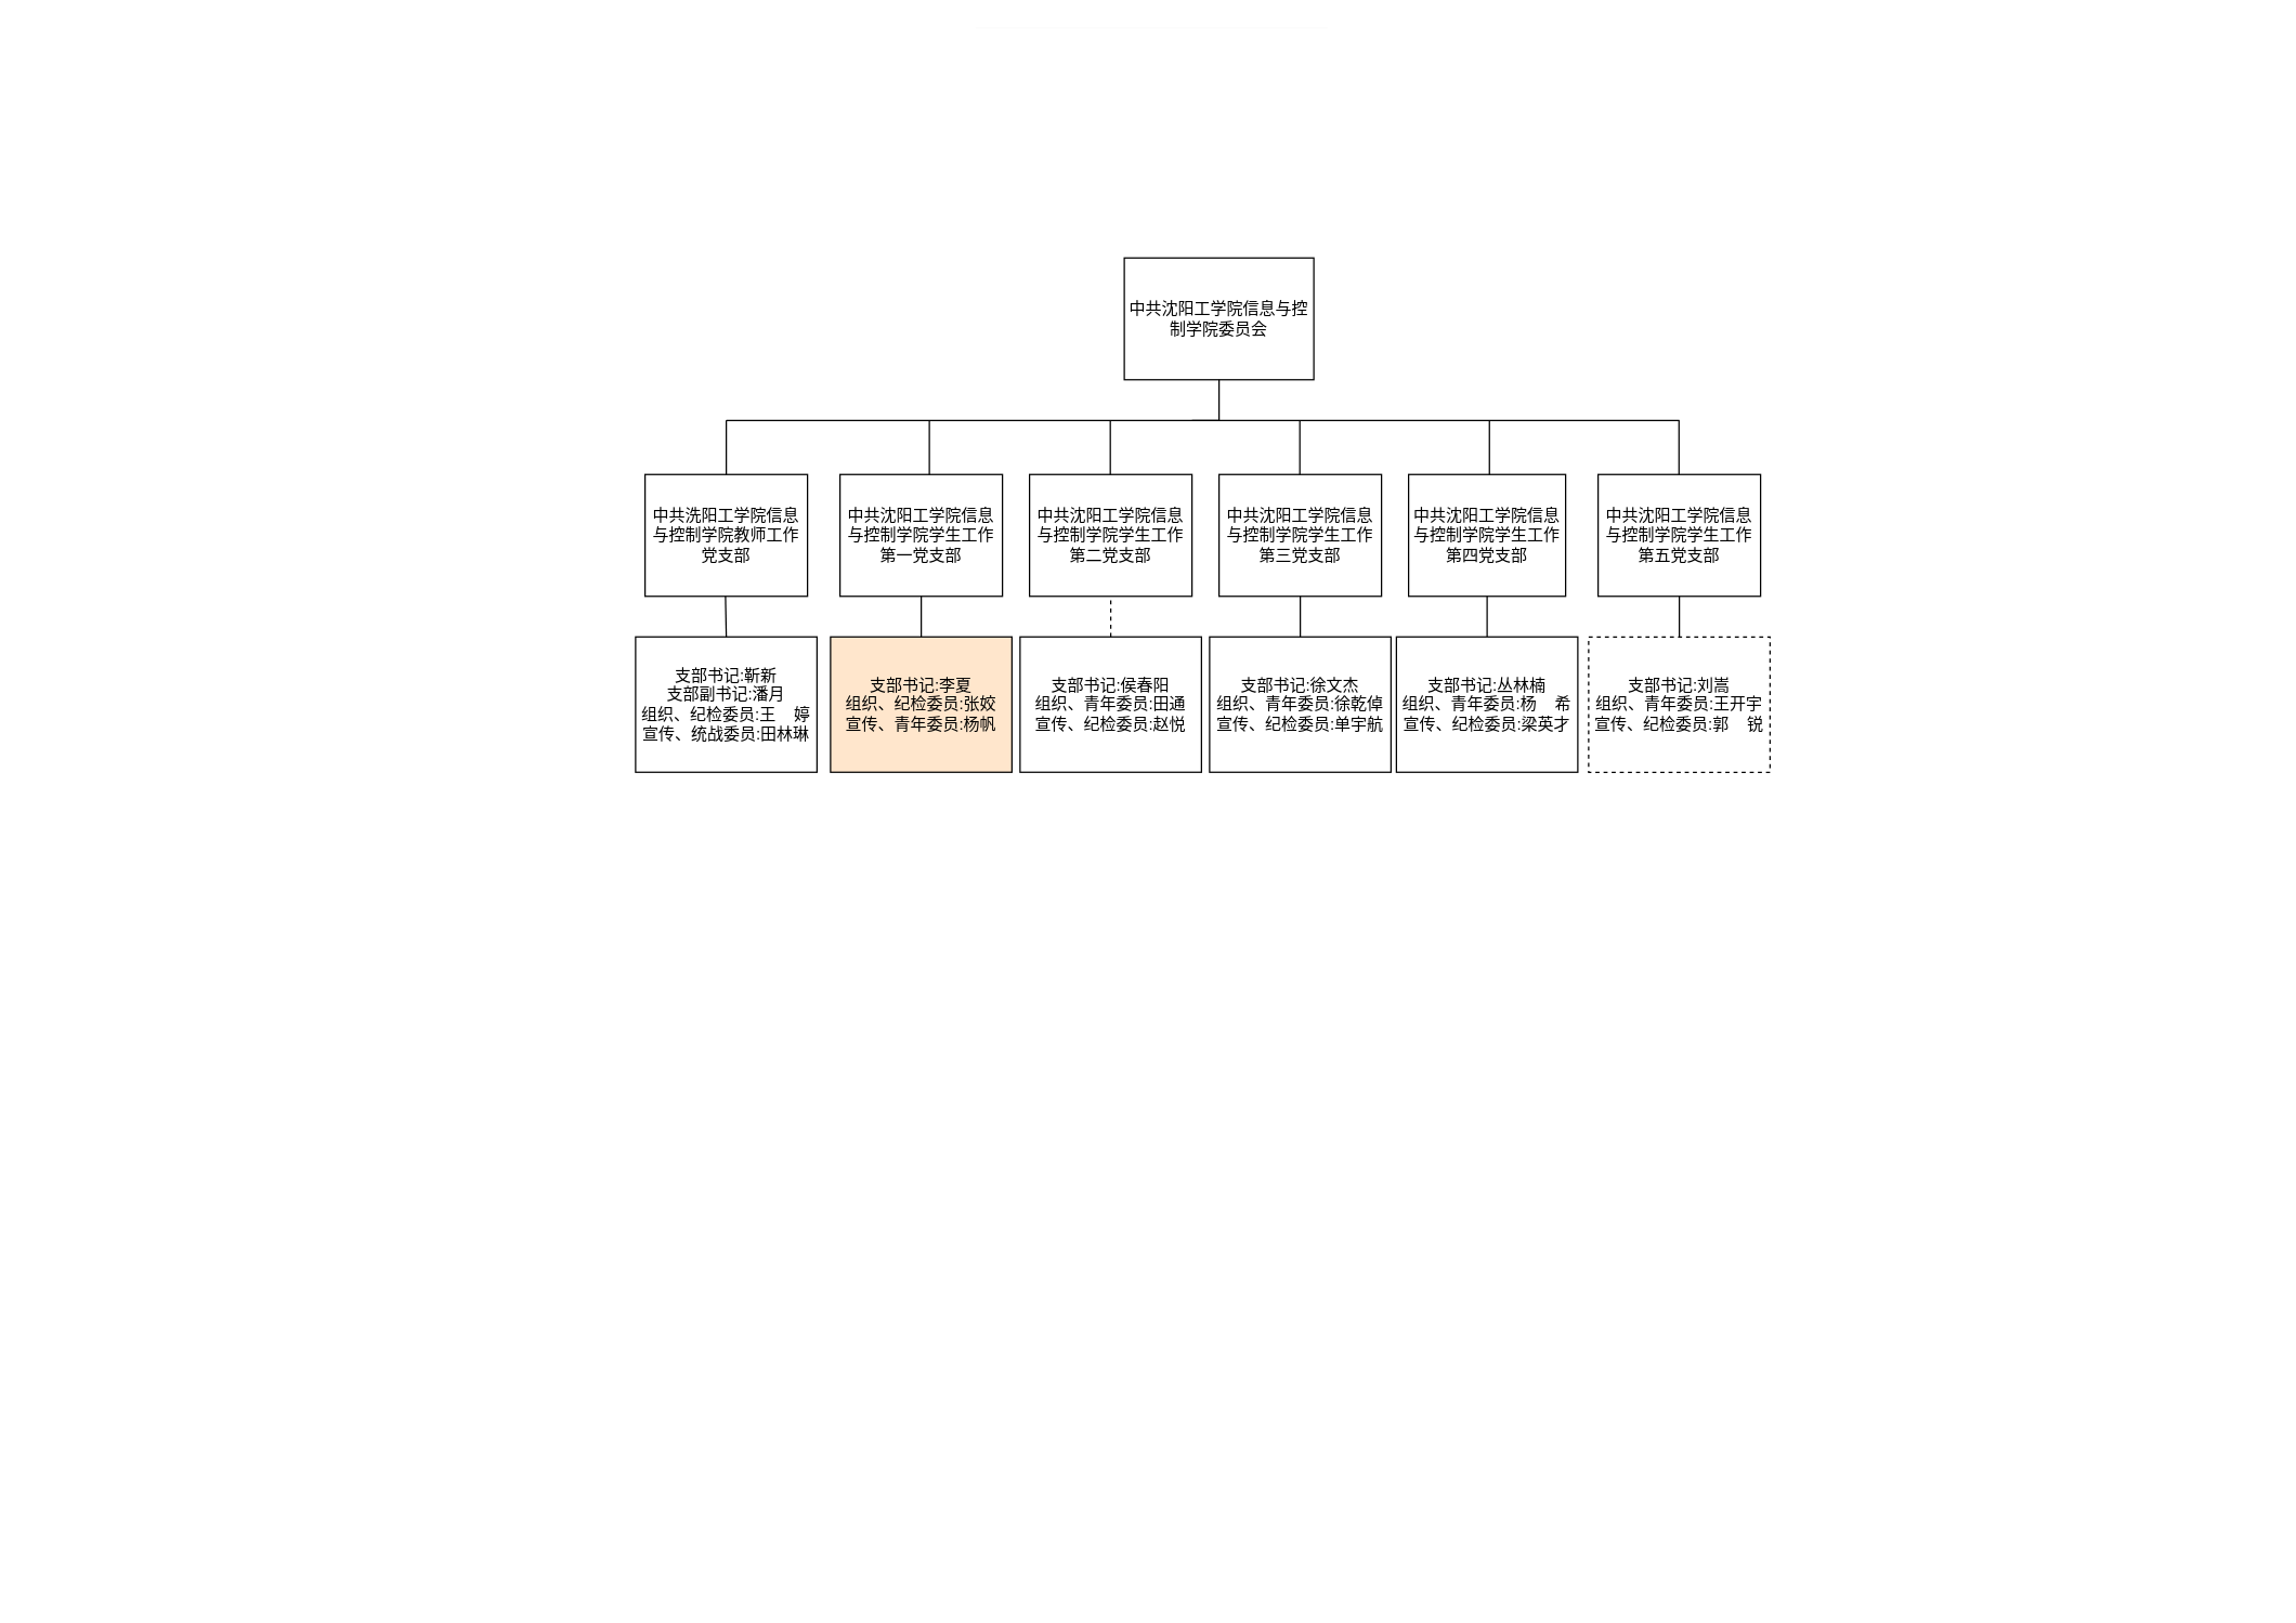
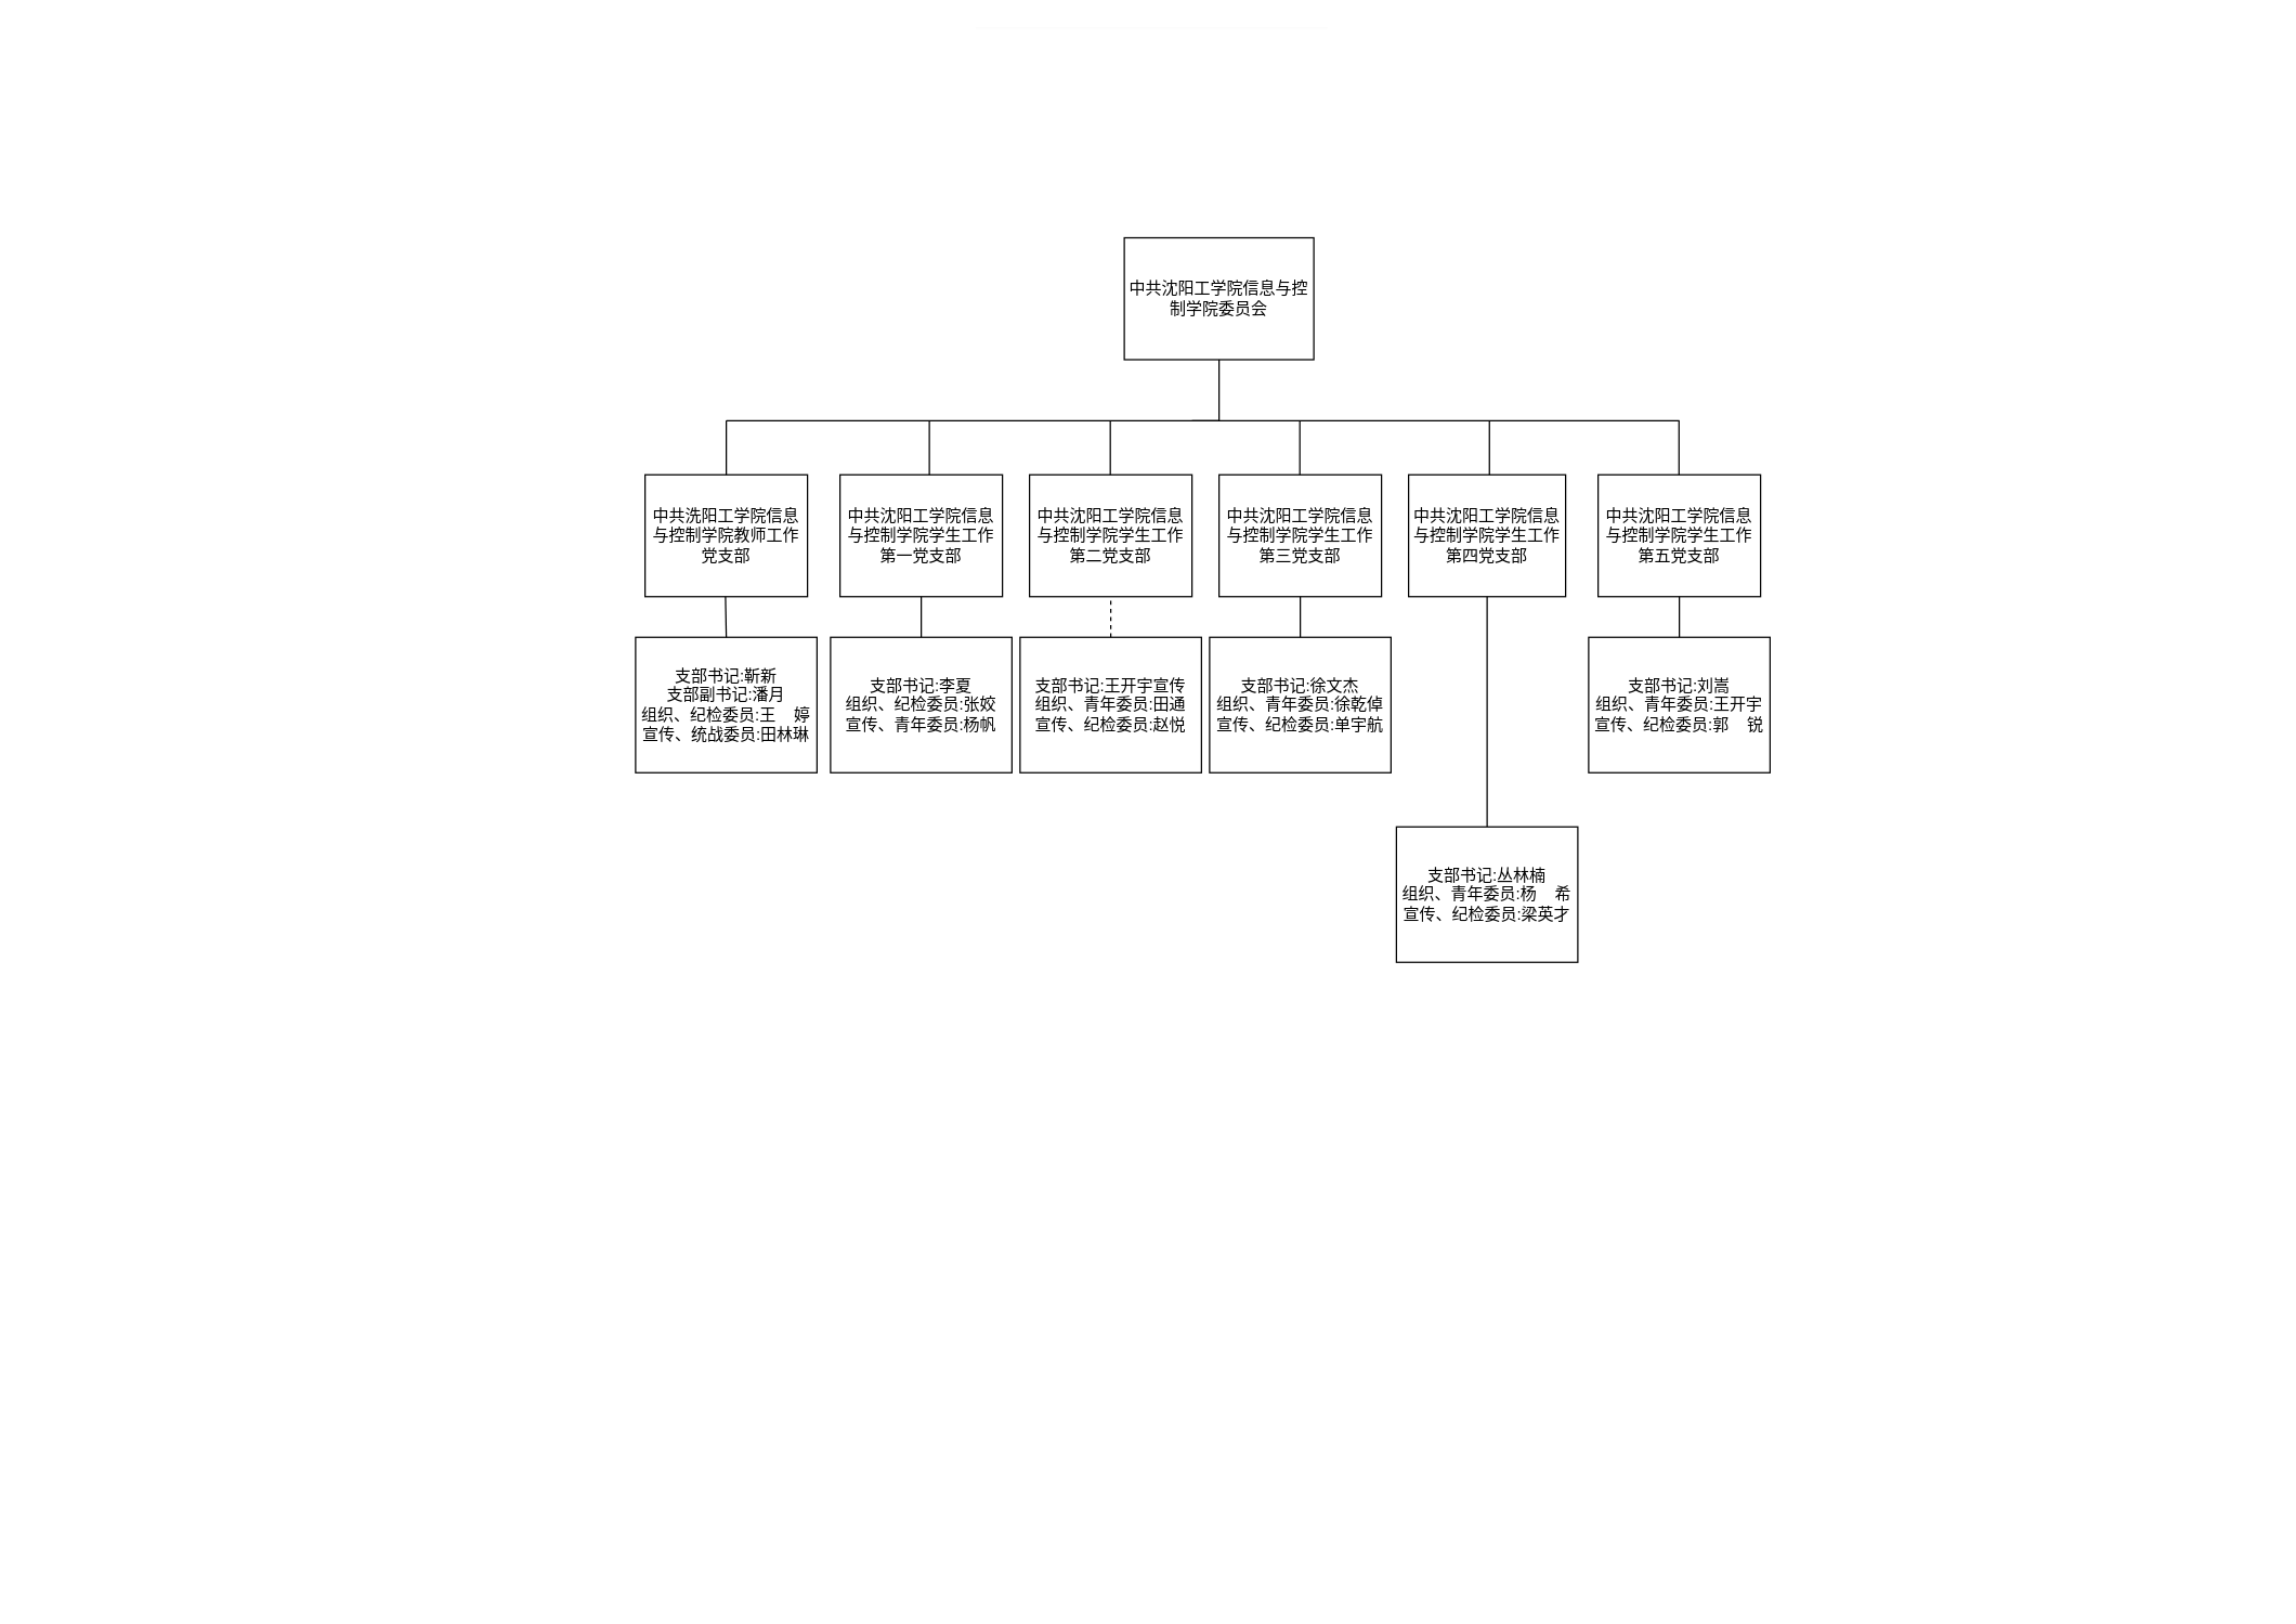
  <mxCell id="0" />
  <mxCell id="1" parent="0" />
- <mxCell id="2" value="中共沈阳工学院信息与控制学院委员会" style="rounded=0;whiteSpace=wrap;html=1;" vertex="1" parent="1"><mxGeometry x="830" y="190" width="140" height="90" as="geometry" /></mxCell>
+ <mxCell id="2" value="中共沈阳工学院信息与控制学院委员会" style="rounded=0;whiteSpace=wrap;html=1;" vertex="1" parent="1"><mxGeometry x="830" y="175" width="140" height="90" as="geometry" /></mxCell>
  <mxCell id="3" value="中共沈阳工学院信息与控制学院学生工作第一党支部" style="rounded=0;whiteSpace=wrap;html=1;" vertex="1" parent="1"><mxGeometry x="620" y="350" width="120" height="90" as="geometry" /></mxCell>
  <mxCell id="4" value="中共沈阳工学院信息与控制学院学生工作第二党支部" style="rounded=0;whiteSpace=wrap;html=1;" vertex="1" parent="1"><mxGeometry x="760" y="350" width="120" height="90" as="geometry" /></mxCell>
  <mxCell id="5" value="中共沈阳工学院信息与控制学院学生工作第三党支部" style="rounded=0;whiteSpace=wrap;html=1;" vertex="1" parent="1"><mxGeometry x="900" y="350" width="120" height="90" as="geometry" /></mxCell>
  <mxCell id="6" value="中共沈阳工学院信息与控制学院学生工作第四党支部" style="rounded=0;whiteSpace=wrap;html=1;" vertex="1" parent="1"><mxGeometry x="1040" y="350" width="116" height="90" as="geometry" /></mxCell>
  <mxCell id="7" value="中共沈阳工学院信息与控制学院学生工作第五党支部" style="rounded=0;whiteSpace=wrap;html=1;" vertex="1" parent="1"><mxGeometry x="1180" y="350" width="120" height="90" as="geometry" /></mxCell>
  <mxCell id="8" value="中共洗阳工学院信息与控制学院教师工作党支部" style="rounded=0;whiteSpace=wrap;html=1;" vertex="1" parent="1"><mxGeometry x="476" y="350" width="120" height="90" as="geometry" /></mxCell>
  <mxCell id="9" value="支部书记:靳新&lt;br&gt;支部副书记:潘月&lt;br&gt;组织、纪检委员:王&amp;nbsp; &amp;nbsp; 婷&lt;br&gt;宣传、统战委员:田林琳" style="rounded=0;whiteSpace=wrap;html=1;" vertex="1" parent="1"><mxGeometry x="469" y="470" width="134" height="100" as="geometry" /></mxCell>
  <mxCell id="10" value="" style="endArrow=none;html=1;rounded=0;entryX=0.5;entryY=1;entryDx=0;entryDy=0;" edge="1" parent="1" target="2"><mxGeometry width="50" height="50" relative="1" as="geometry"><mxPoint x="900" y="310" as="sourcePoint" /><mxPoint x="926" y="380" as="targetPoint" /></mxGeometry></mxCell>
  <mxCell id="11" value="" style="endArrow=none;html=1;rounded=0;" edge="1" parent="1"><mxGeometry width="50" height="50" relative="1" as="geometry"><mxPoint x="1240" y="310" as="sourcePoint" /><mxPoint x="880" y="310" as="targetPoint" /></mxGeometry></mxCell>
  <mxCell id="12" value="" style="endArrow=none;html=1;rounded=0;" edge="1" parent="1"><mxGeometry width="50" height="50" relative="1" as="geometry"><mxPoint x="900" y="310" as="sourcePoint" /><mxPoint x="536" y="310" as="targetPoint" /></mxGeometry></mxCell>
  <mxCell id="13" value="" style="endArrow=none;html=1;rounded=0;exitX=0.5;exitY=0;exitDx=0;exitDy=0;" edge="1" parent="1" source="8"><mxGeometry width="50" height="50" relative="1" as="geometry"><mxPoint x="486" y="360" as="sourcePoint" /><mxPoint x="536" y="310" as="targetPoint" /></mxGeometry></mxCell>
  <mxCell id="14" value="" style="endArrow=none;html=1;rounded=0;exitX=0.5;exitY=0;exitDx=0;exitDy=0;" edge="1" parent="1"><mxGeometry width="50" height="50" relative="1" as="geometry"><mxPoint x="686" y="350" as="sourcePoint" /><mxPoint x="686" y="310" as="targetPoint" /></mxGeometry></mxCell>
  <mxCell id="15" value="" style="endArrow=none;html=1;rounded=0;exitX=0.5;exitY=0;exitDx=0;exitDy=0;" edge="1" parent="1"><mxGeometry width="50" height="50" relative="1" as="geometry"><mxPoint x="819.66" y="350" as="sourcePoint" /><mxPoint x="819.66" y="310" as="targetPoint" /></mxGeometry></mxCell>
  <mxCell id="16" value="" style="endArrow=none;html=1;rounded=0;exitX=0.5;exitY=0;exitDx=0;exitDy=0;" edge="1" parent="1"><mxGeometry width="50" height="50" relative="1" as="geometry"><mxPoint x="959.66" y="350" as="sourcePoint" /><mxPoint x="959.66" y="310" as="targetPoint" /></mxGeometry></mxCell>
  <mxCell id="17" value="" style="endArrow=none;html=1;rounded=0;exitX=0.5;exitY=0;exitDx=0;exitDy=0;" edge="1" parent="1"><mxGeometry width="50" height="50" relative="1" as="geometry"><mxPoint x="1099.71" y="350" as="sourcePoint" /><mxPoint x="1099.71" y="310" as="targetPoint" /></mxGeometry></mxCell>
  <mxCell id="18" value="" style="endArrow=none;html=1;rounded=0;exitX=0.5;exitY=0;exitDx=0;exitDy=0;" edge="1" parent="1"><mxGeometry width="50" height="50" relative="1" as="geometry"><mxPoint x="1239.73" y="350" as="sourcePoint" /><mxPoint x="1239.73" y="310" as="targetPoint" /></mxGeometry></mxCell>
  <mxCell id="19" value="" style="endArrow=none;html=1;rounded=0;exitX=0.5;exitY=0;exitDx=0;exitDy=0;" edge="1" parent="1" source="9"><mxGeometry width="50" height="50" relative="1" as="geometry"><mxPoint x="535" y="490" as="sourcePoint" /><mxPoint x="535.41" y="440" as="targetPoint" /></mxGeometry></mxCell>
  <mxCell id="20" value="" style="endArrow=none;html=1;rounded=0;strokeColor=#FFFFFF;" edge="1" parent="1"><mxGeometry width="50" height="50" relative="1" as="geometry"><mxPoint y="320" as="sourcePoint" x="20" /><mxPoint y="400" as="targetPoint" x="20" /></mxGeometry></mxCell>
  <mxCell id="21" value="" style="endArrow=none;html=1;rounded=0;strokeColor=#FFFFFF;" edge="1" parent="1"><mxGeometry width="50" height="50" relative="1" as="geometry"><mxPoint x="1674" y="330" as="sourcePoint" /><mxPoint x="1674" y="410" as="targetPoint" /></mxGeometry></mxCell>
  <mxCell id="22" value="" style="endArrow=none;html=1;rounded=0;strokeColor=#fbfbfb;" edge="1" parent="1"><mxGeometry width="50" height="50" relative="1" as="geometry"><mxPoint x="980" y="20" as="sourcePoint" /><mxPoint x="720" y="20" as="targetPoint" /></mxGeometry></mxCell>
  <mxCell id="23" value="" style="endArrow=none;html=1;rounded=0;strokeColor=#FFFFFF;" edge="1" parent="1"><mxGeometry width="50" height="50" relative="1" as="geometry"><mxPoint x="970" y="1177" as="sourcePoint" /><mxPoint x="710" y="1177" as="targetPoint" /></mxGeometry></mxCell>
  <mxCell id="24" value="" style="endArrow=none;html=1;rounded=0;exitX=0.5;exitY=0;exitDx=0;exitDy=0;entryX=0.5;entryY=1;entryDx=0;entryDy=0;" edge="1" parent="1" source="29" target="3"><mxGeometry width="50" height="50" relative="1" as="geometry"><mxPoint x="680" y="470" as="sourcePoint" /><mxPoint x="545.41" y="450" as="targetPoint" /></mxGeometry></mxCell>
  <mxCell id="25" value="" style="endArrow=none;html=1;rounded=0;exitX=0.5;exitY=0;exitDx=0;exitDy=0;entryX=0.5;entryY=1;entryDx=0;entryDy=0;dashed=1;" edge="1" parent="1" source="30" target="4"><mxGeometry width="50" height="50" relative="1" as="geometry"><mxPoint x="820" y="470" as="sourcePoint" /><mxPoint x="690" y="450" as="targetPoint" /></mxGeometry></mxCell>
  <mxCell id="26" value="" style="endArrow=none;html=1;rounded=0;exitX=0.5;exitY=0;exitDx=0;exitDy=0;entryX=0.5;entryY=1;entryDx=0;entryDy=0;" edge="1" parent="1" source="31" target="5"><mxGeometry width="50" height="50" relative="1" as="geometry"><mxPoint x="960" y="470" as="sourcePoint" /><mxPoint x="830" y="450" as="targetPoint" /></mxGeometry></mxCell>
  <mxCell id="27" value="" style="endArrow=none;html=1;rounded=0;entryX=0.5;entryY=1;entryDx=0;entryDy=0;exitX=0.5;exitY=0;exitDx=0;exitDy=0;" edge="1" parent="1" source="32" target="6"><mxGeometry width="50" height="50" relative="1" as="geometry"><mxPoint x="1110" y="520" as="sourcePoint" /><mxPoint x="970" y="450" as="targetPoint" /></mxGeometry></mxCell>
  <mxCell id="28" value="" style="endArrow=none;html=1;rounded=0;exitX=0.5;exitY=0;exitDx=0;exitDy=0;entryX=0.5;entryY=1;entryDx=0;entryDy=0;" edge="1" parent="1" source="33" target="7"><mxGeometry width="50" height="50" relative="1" as="geometry"><mxPoint x="1240" y="470" as="sourcePoint" /><mxPoint x="970" y="450" as="targetPoint" /></mxGeometry></mxCell>
- <mxCell id="29" value="支部书记:李夏&lt;br style=&quot;border-color: var(--border-color);&quot;&gt;组织、纪检委员:张姣&lt;br style=&quot;border-color: var(--border-color);&quot;&gt;宣传、青年委员:杨帆" style="rounded=0;whiteSpace=wrap;html=1;fillColor=#ffe6cc;" vertex="1" parent="1"><mxGeometry x="613" y="470" width="134" height="100" as="geometry" /></mxCell>
- <mxCell id="30" value="支部书记:侯春阳&lt;br style=&quot;border-color: var(--border-color);&quot;&gt;组织、青年委员:田通&lt;br style=&quot;border-color: var(--border-color);&quot;&gt;宣传、纪检委员:赵悦" style="rounded=0;whiteSpace=wrap;html=1;" vertex="1" parent="1"><mxGeometry x="753" y="470" width="134" height="100" as="geometry" /></mxCell>
+ <mxCell id="29" value="支部书记:李夏&lt;br style=&quot;border-color: var(--border-color);&quot;&gt;组织、纪检委员:张姣&lt;br style=&quot;border-color: var(--border-color);&quot;&gt;宣传、青年委员:杨帆" style="rounded=0;whiteSpace=wrap;html=1;" vertex="1" parent="1"><mxGeometry x="613" y="470" width="134" height="100" as="geometry" /></mxCell>
+ <mxCell id="30" value="支部书记:王开宇宣传&lt;br style=&quot;border-color: var(--border-color);&quot;&gt;组织、青年委员:田通&lt;br style=&quot;border-color: var(--border-color);&quot;&gt;宣传、纪检委员:赵悦" style="rounded=0;whiteSpace=wrap;html=1;" vertex="1" parent="1"><mxGeometry x="753" y="470" width="134" height="100" as="geometry" /></mxCell>
  <mxCell id="31" value="支部书记:徐文杰&lt;br style=&quot;border-color: var(--border-color);&quot;&gt;组织、青年委员:徐乾倬&lt;br style=&quot;border-color: var(--border-color);&quot;&gt;宣传、纪检委员:单宇航" style="rounded=0;whiteSpace=wrap;html=1;" vertex="1" parent="1"><mxGeometry x="893" y="470" width="134" height="100" as="geometry" /></mxCell>
- <mxCell id="32" value="支部书记:丛林楠&lt;br style=&quot;border-color: var(--border-color);&quot;&gt;组织、青年委员:杨&amp;nbsp; &amp;nbsp; 希&lt;br style=&quot;border-color: var(--border-color);&quot;&gt;宣传、纪检委员:梁英才" style="rounded=0;whiteSpace=wrap;html=1;" vertex="1" parent="1"><mxGeometry x="1031" y="470" width="134" height="100" as="geometry" /></mxCell>
- <mxCell id="33" value="支部书记:刘嵩&lt;br style=&quot;border-color: var(--border-color);&quot;&gt;组织、青年委员:王开宇&lt;br style=&quot;border-color: var(--border-color);&quot;&gt;宣传、纪检委员:郭&amp;nbsp; &amp;nbsp; 锐" style="rounded=0;whiteSpace=wrap;html=1;dashed=1;" vertex="1" parent="1"><mxGeometry x="1173" y="470" width="134" height="100" as="geometry" /></mxCell>
+ <mxCell id="32" value="支部书记:丛林楠&lt;br style=&quot;border-color: var(--border-color);&quot;&gt;组织、青年委员:杨&amp;nbsp; &amp;nbsp; 希&lt;br style=&quot;border-color: var(--border-color);&quot;&gt;宣传、纪检委员:梁英才" style="rounded=0;whiteSpace=wrap;html=1;" vertex="1" parent="1"><mxGeometry x="1031" y="610" width="134" height="100" as="geometry" /></mxCell>
+ <mxCell id="33" value="支部书记:刘嵩&lt;br style=&quot;border-color: var(--border-color);&quot;&gt;组织、青年委员:王开宇&lt;br style=&quot;border-color: var(--border-color);&quot;&gt;宣传、纪检委员:郭&amp;nbsp; &amp;nbsp; 锐" style="rounded=0;whiteSpace=wrap;html=1;" vertex="1" parent="1"><mxGeometry x="1173" y="470" width="134" height="100" as="geometry" /></mxCell>
